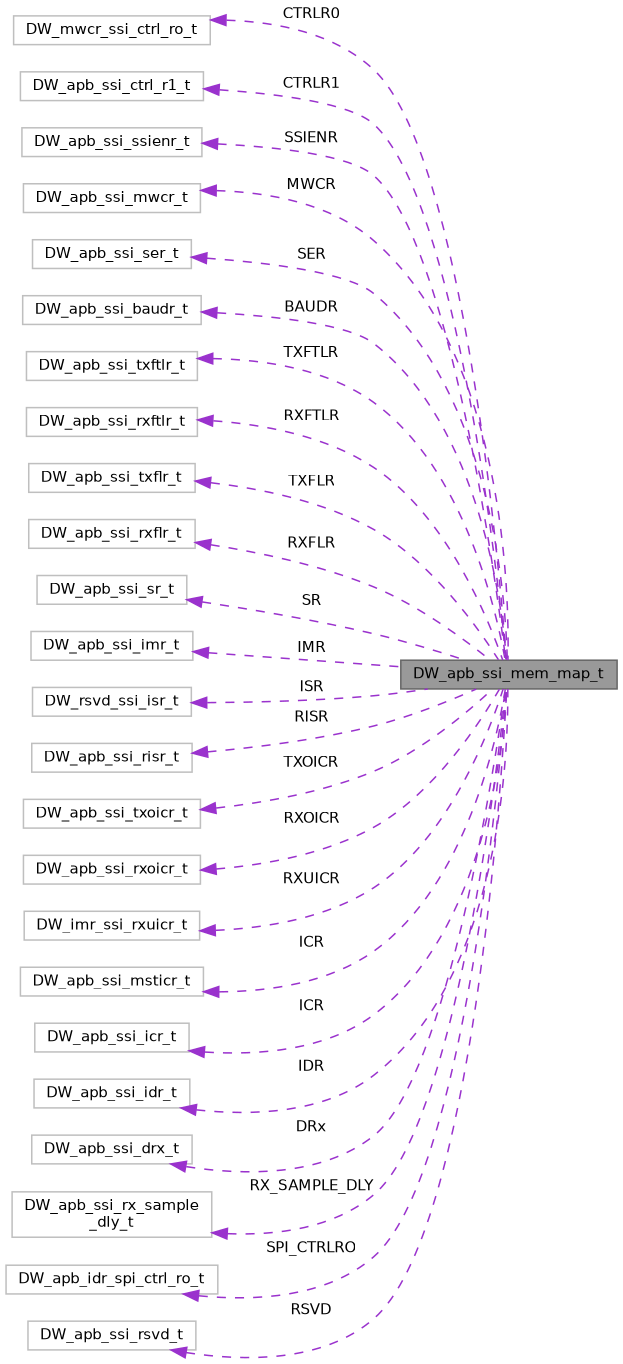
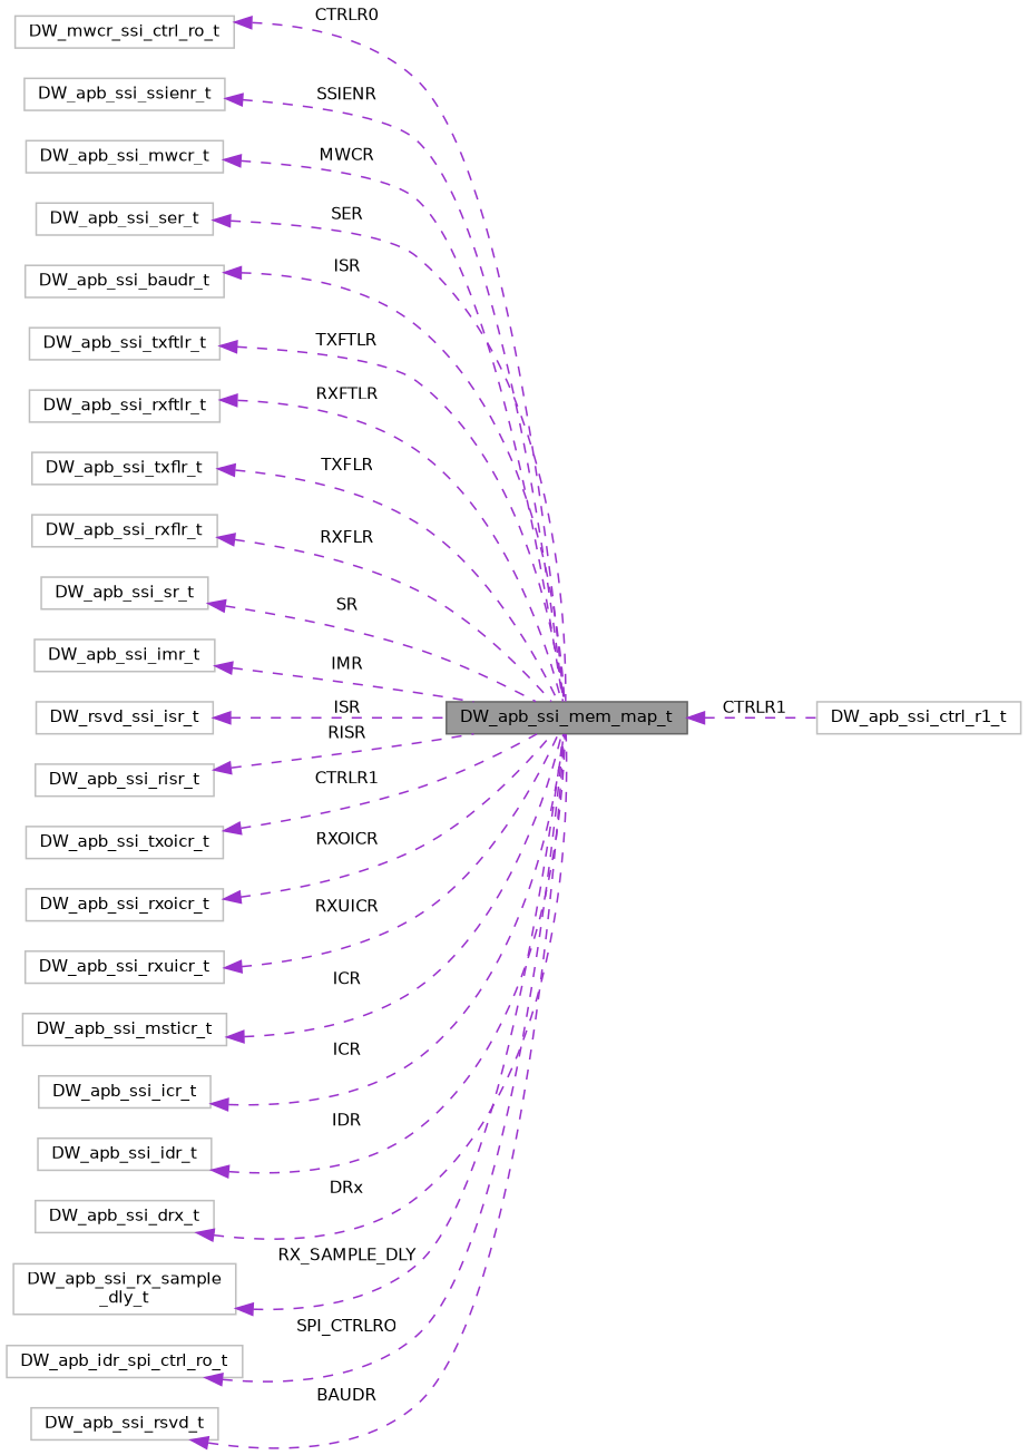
  digraph {
    rankdir=LR
    node [color=grey75 fillcolor=white fontname=Helvetica fontsize=10 shape=box style=filled]
    edge [color=darkorchid3 dir=back fontname=Helvetica fontsize=10 labelfontname=Helvetica labelfontsize=10 style=dashed]
    n1 [color=gray40 fillcolor=grey60 fontcolor=black height=0.2 label=DW_apb_ssi_mem_map_t width=0.4]
    n2 [height=0.2 label=DW_mwcr_ssi_ctrl_ro_t width=0.4]
    n3 [height=0.2 label=DW_apb_ssi_ctrl_r1_t width=0.4]
    n4 [height=0.2 label=DW_apb_ssi_ssienr_t width=0.4]
    n5 [height=0.2 label=DW_apb_ssi_mwcr_t width=0.4]
    n6 [height=0.2 label=DW_apb_ssi_ser_t width=0.4]
    n7 [height=0.2 label=DW_apb_ssi_baudr_t width=0.4]
    n8 [height=0.2 label=DW_apb_ssi_txftlr_t width=0.4]
    n9 [height=0.2 label=DW_apb_ssi_rxftlr_t width=0.4]
    n10 [height=0.2 label=DW_apb_ssi_txflr_t width=0.4]
    n11 [height=0.2 label=DW_apb_ssi_rxflr_t width=0.4]
    n12 [height=0.2 label=DW_apb_ssi_sr_t width=0.4]
    n13 [height=0.2 label=DW_apb_ssi_imr_t width=0.4]
    n14 [height=0.2 label=DW_rsvd_ssi_isr_t width=0.4]
    n15 [height=0.2 label=DW_apb_ssi_risr_t width=0.4]
    n16 [height=0.2 label=DW_apb_ssi_txoicr_t width=0.4]
    n17 [height=0.2 label=DW_apb_ssi_rxoicr_t width=0.4]
-   n18 [height=0.2 label=DW_imr_ssi_rxuicr_t width=0.4]
+   n18 [height=0.2 label=DW_apb_ssi_rxuicr_t width=0.4]
    n19 [height=0.2 label=DW_apb_ssi_msticr_t width=0.4]
    n20 [height=0.2 label=DW_apb_ssi_icr_t width=0.4]
    n21 [height=0.2 label=DW_apb_ssi_idr_t width=0.4]
    n22 [height=0.2 label=DW_apb_ssi_drx_t width=0.4]
    n23 [height=0.2 label="DW_apb_ssi_rx_sample\l_dly_t" width=0.4]
    n24 [height=0.2 label=DW_apb_idr_spi_ctrl_ro_t width=0.4]
    n25 [height=0.2 label=DW_apb_ssi_rsvd_t width=0.4]
    n2 -> n1 [label=" CTRLR0"]
-   n3 -> n1 [label=" CTRLR1"]
+   n1 -> n3 [label=" CTRLR1"]
    n4 -> n1 [label=" SSIENR"]
    n5 -> n1 [label=" MWCR"]
    n6 -> n1 [label=" SER"]
-   n7 -> n1 [label=" BAUDR"]
+   n7 -> n1 [label=" ISR"]
    n8 -> n1 [label=" TXFTLR"]
    n9 -> n1 [label=" RXFTLR"]
    n10 -> n1 [label=" TXFLR"]
    n11 -> n1 [label=" RXFLR"]
    n12 -> n1 [label=" SR"]
    n13 -> n1 [label=" IMR"]
    n14 -> n1 [label=" ISR"]
    n15 -> n1 [label=" RISR"]
-   n16 -> n1 [label=" TXOICR"]
+   n16 -> n1 [label=" CTRLR1"]
    n17 -> n1 [label=" RXOICR"]
    n18 -> n1 [label=" RXUICR"]
    n19 -> n1 [label=" ICR"]
    n20 -> n1 [label=" ICR"]
    n21 -> n1 [label=" IDR"]
    n22 -> n1 [label=" DRx"]
    n23 -> n1 [label=" RX_SAMPLE_DLY"]
    n24 -> n1 [label=" SPI_CTRLRO"]
-   n25 -> n1 [label=" RSVD"]
+   n25 -> n1 [label=" BAUDR"]
  }
